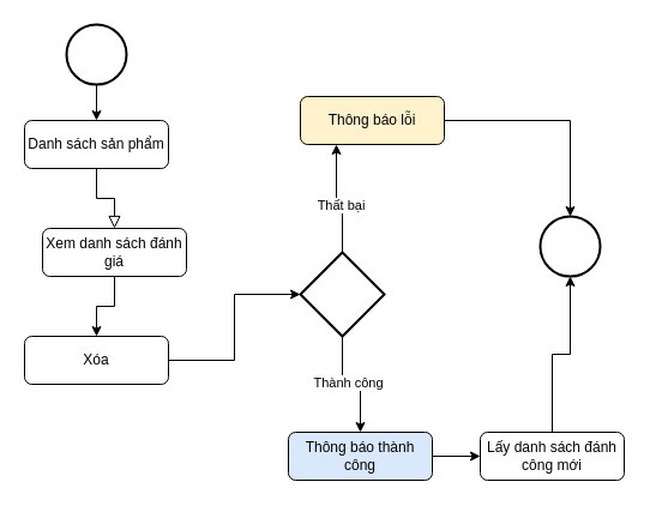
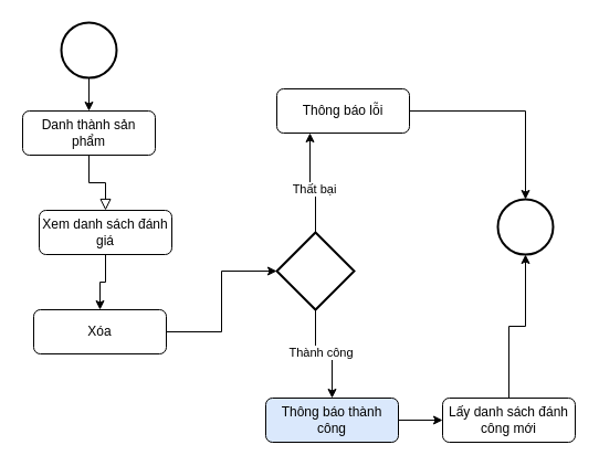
  <mxCell id="0" />
  <mxCell id="1" parent="0" />
  <mxCell id="2" value="" style="rounded=0;html=1;jettySize=auto;orthogonalLoop=1;fontSize=11;endArrow=block;endFill=0;endSize=8;strokeWidth=1;shadow=0;labelBackgroundColor=none;edgeStyle=orthogonalEdgeStyle;" parent="1" source="3" target="8" edge="1"><mxGeometry relative="1" as="geometry"><mxPoint x="80" y="190" as="targetPoint" /></mxGeometry></mxCell>
- <mxCell id="3" value="Danh sách sản phẩm" style="rounded=1;whiteSpace=wrap;html=1;fontSize=12;glass=0;strokeWidth=1;shadow=0;" parent="1" vertex="1"><mxGeometry x="20" y="100" width="120" height="40" as="geometry" /></mxCell>
+ <mxCell id="3" value="Danh thành sản phẩm" style="rounded=1;whiteSpace=wrap;html=1;fontSize=12;glass=0;strokeWidth=1;shadow=0;" parent="1" vertex="1"><mxGeometry x="20" y="100" width="120" height="40" as="geometry" /></mxCell>
  <mxCell id="4" value="" style="strokeWidth=2;html=1;shape=mxgraph.flowchart.start_2;whiteSpace=wrap;" vertex="1" parent="1"><mxGeometry x="450" y="180" width="50" height="50" as="geometry" /></mxCell>
  <mxCell id="5" value="" style="edgeStyle=orthogonalEdgeStyle;rounded=0;orthogonalLoop=1;jettySize=auto;html=1;" edge="1" parent="1" source="6" target="3"><mxGeometry relative="1" as="geometry" /></mxCell>
  <mxCell id="6" value="" style="strokeWidth=2;html=1;shape=mxgraph.flowchart.start_2;whiteSpace=wrap;" vertex="1" parent="1"><mxGeometry x="55" width="50" height="50" as="geometry" y="20" /></mxCell>
  <mxCell id="7" value="" style="edgeStyle=orthogonalEdgeStyle;rounded=0;orthogonalLoop=1;jettySize=auto;html=1;" edge="1" parent="1" source="8" target="10"><mxGeometry relative="1" as="geometry" /></mxCell>
  <mxCell id="8" value="Xem danh sách đánh giá" style="rounded=1;whiteSpace=wrap;html=1;fontSize=12;glass=0;strokeWidth=1;shadow=0;" vertex="1" parent="1"><mxGeometry x="35" y="190" width="120" height="40" as="geometry" /></mxCell>
  <mxCell id="9" style="edgeStyle=orthogonalEdgeStyle;rounded=0;orthogonalLoop=1;jettySize=auto;html=1;" edge="1" parent="1" source="10" target="15"><mxGeometry relative="1" as="geometry" /></mxCell>
- <mxCell id="10" value="Xóa" style="rounded=1;whiteSpace=wrap;html=1;fontSize=12;glass=0;strokeWidth=1;shadow=0;" vertex="1" parent="1"><mxGeometry x="20" y="280" width="120" height="40" as="geometry" /></mxCell>
+ <mxCell id="10" value="Xóa" style="rounded=1;whiteSpace=wrap;html=1;fontSize=12;glass=0;strokeWidth=1;shadow=0;" vertex="1" parent="1"><mxGeometry x="30" y="280" width="120" height="40" as="geometry" /></mxCell>
  <mxCell id="11" style="edgeStyle=orthogonalEdgeStyle;rounded=0;orthogonalLoop=1;jettySize=auto;html=1;entryX=0.25;entryY=1;entryDx=0;entryDy=0;" edge="1" parent="1" source="15" target="17"><mxGeometry relative="1" as="geometry" /></mxCell>
  <mxCell id="12" value="Thất bại" style="edgeLabel;html=1;align=center;verticalAlign=middle;resizable=0;points=[];" vertex="1" connectable="0" parent="11"><mxGeometry x="-0.149" y="2" relative="1" as="geometry"><mxPoint as="offset" /></mxGeometry></mxCell>
  <mxCell id="13" style="edgeStyle=orthogonalEdgeStyle;rounded=0;orthogonalLoop=1;jettySize=auto;html=1;" edge="1" parent="1" source="15" target="19"><mxGeometry relative="1" as="geometry" /></mxCell>
  <mxCell id="14" value="Thành công" style="edgeLabel;html=1;align=center;verticalAlign=middle;resizable=0;points=[];" vertex="1" connectable="0" parent="13"><mxGeometry x="-0.074" y="2" relative="1" as="geometry"><mxPoint as="offset" /></mxGeometry></mxCell>
  <mxCell id="15" value="" style="strokeWidth=2;html=1;shape=mxgraph.flowchart.decision;whiteSpace=wrap;" vertex="1" parent="1"><mxGeometry x="250" y="210" width="70" height="70" as="geometry" /></mxCell>
  <mxCell id="16" style="edgeStyle=orthogonalEdgeStyle;rounded=0;orthogonalLoop=1;jettySize=auto;html=1;" edge="1" parent="1" source="17" target="4"><mxGeometry relative="1" as="geometry" /></mxCell>
- <mxCell id="17" value="Thông báo lỗi" style="rounded=1;whiteSpace=wrap;html=1;fontSize=12;glass=0;strokeWidth=1;shadow=0;fillColor=#fff2cc;" vertex="1" parent="1"><mxGeometry x="250" y="80" width="120" height="40" as="geometry" /></mxCell>
+ <mxCell id="17" value="Thông báo lỗi" style="rounded=1;whiteSpace=wrap;html=1;fontSize=12;glass=0;strokeWidth=1;shadow=0;" vertex="1" parent="1"><mxGeometry x="250" y="80" width="120" height="40" as="geometry" /></mxCell>
  <mxCell id="18" value="" style="edgeStyle=orthogonalEdgeStyle;rounded=0;orthogonalLoop=1;jettySize=auto;html=1;" edge="1" parent="1" source="19" target="21"><mxGeometry relative="1" as="geometry" /></mxCell>
  <mxCell id="19" value="Thông báo thành công" style="rounded=1;whiteSpace=wrap;html=1;fontSize=12;glass=0;strokeWidth=1;shadow=0;fillColor=#dae8fc;" vertex="1" parent="1"><mxGeometry x="240" y="360" width="120" height="40" as="geometry" /></mxCell>
  <mxCell id="20" style="edgeStyle=orthogonalEdgeStyle;rounded=0;orthogonalLoop=1;jettySize=auto;html=1;" edge="1" parent="1" source="21" target="4"><mxGeometry relative="1" as="geometry" /></mxCell>
  <mxCell id="21" value="Lấy danh sách đánh công mới" style="rounded=1;whiteSpace=wrap;html=1;fontSize=12;glass=0;strokeWidth=1;shadow=0;" vertex="1" parent="1"><mxGeometry x="400" y="360" width="120" height="40" as="geometry" /></mxCell>
